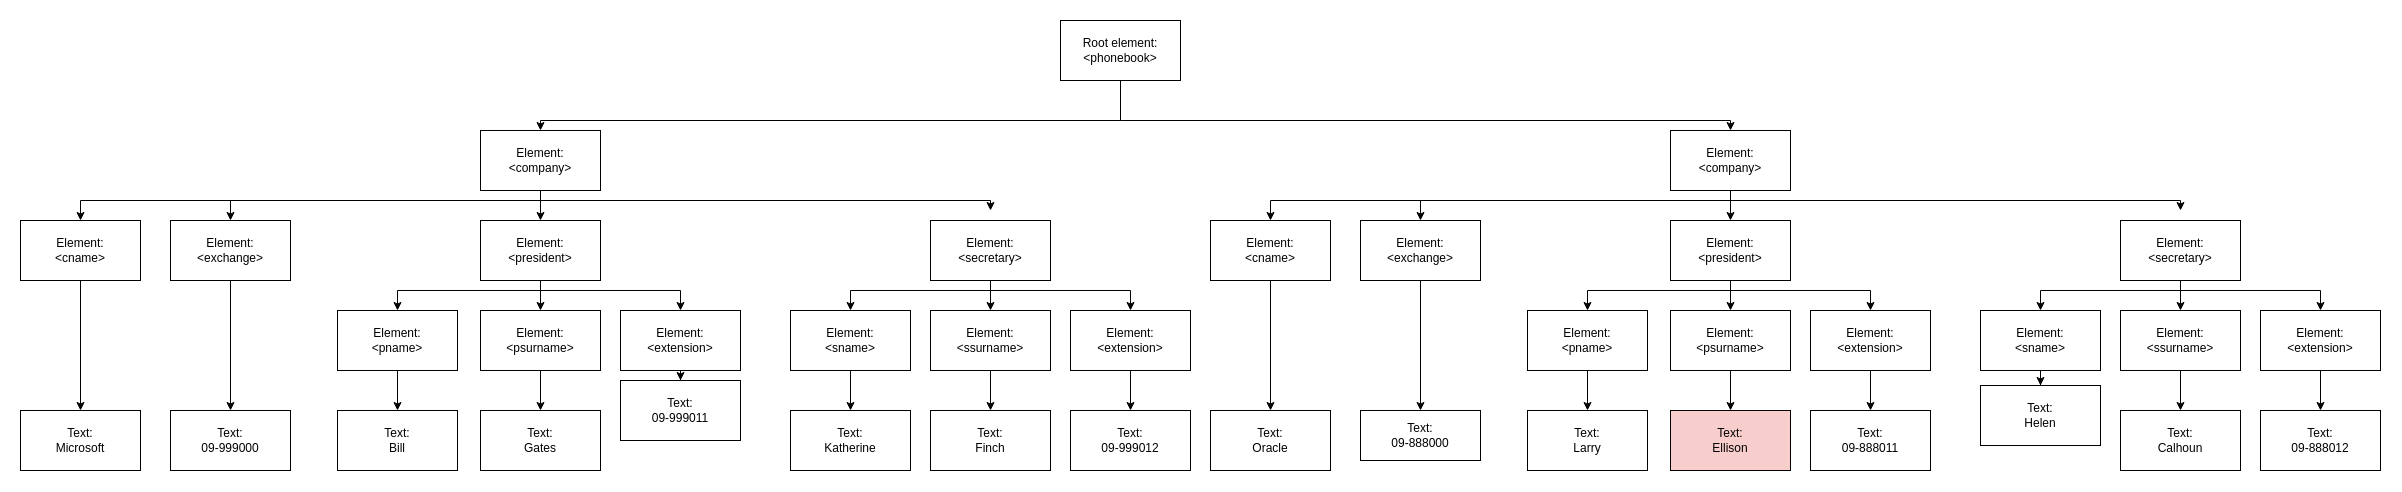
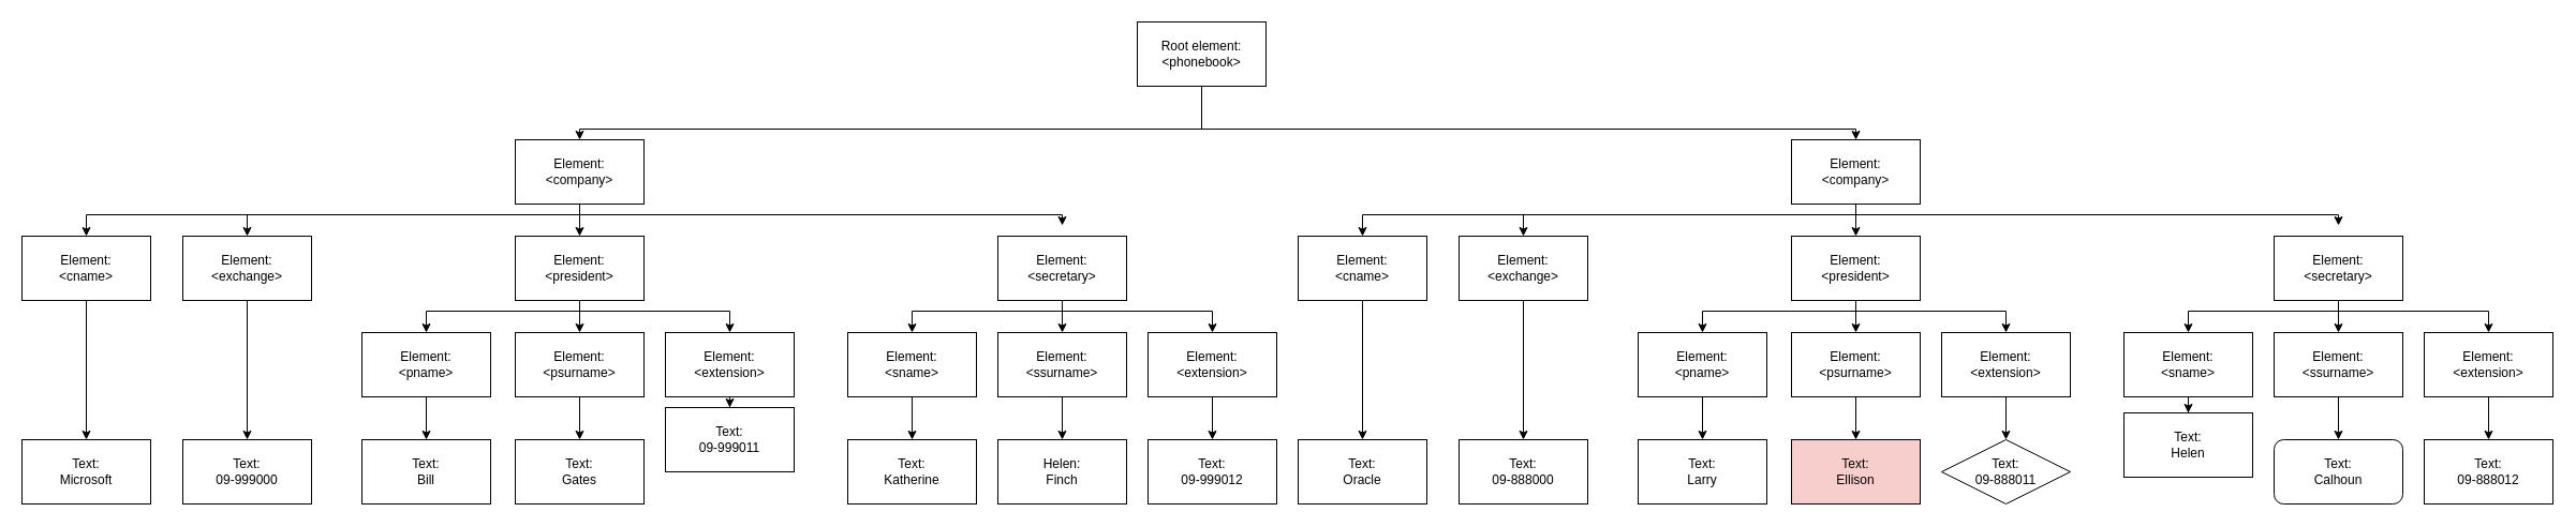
  <mxCell id="0" />
  <mxCell id="1" parent="0" />
  <mxCell id="2" value="" style="edgeStyle=orthogonalEdgeStyle;rounded=0;orthogonalLoop=1;jettySize=auto;html=1;" edge="1" parent="1" source="4" target="9"><mxGeometry relative="1" as="geometry"><Array as="points"><mxPoint x="1120" y="120" /><mxPoint x="540" y="120" /></Array></mxGeometry></mxCell>
  <mxCell id="3" style="edgeStyle=orthogonalEdgeStyle;rounded=0;orthogonalLoop=1;jettySize=auto;html=1;entryX=0.5;entryY=0;entryDx=0;entryDy=0;" edge="1" parent="1" source="4" target="38"><mxGeometry relative="1" as="geometry"><Array as="points"><mxPoint x="1120" y="120" /><mxPoint x="1730" y="120" /></Array></mxGeometry></mxCell>
  <mxCell id="4" value="Root element:&lt;br&gt;&amp;lt;phonebook&amp;gt;" style="rounded=0;whiteSpace=wrap;html=1;" vertex="1" parent="1"><mxGeometry x="1060" y="20" width="120" height="60" as="geometry" /></mxCell>
  <mxCell id="5" style="edgeStyle=orthogonalEdgeStyle;rounded=0;orthogonalLoop=1;jettySize=auto;html=1;" edge="1" parent="1" source="9"><mxGeometry relative="1" as="geometry"><mxPoint x="990" y="210" as="targetPoint" /><Array as="points"><mxPoint x="540" y="200" /><mxPoint x="990" y="200" /></Array></mxGeometry></mxCell>
  <mxCell id="6" value="" style="edgeStyle=orthogonalEdgeStyle;rounded=0;orthogonalLoop=1;jettySize=auto;html=1;" edge="1" parent="1" source="9" target="17"><mxGeometry relative="1" as="geometry" /></mxCell>
  <mxCell id="7" style="edgeStyle=orthogonalEdgeStyle;rounded=0;orthogonalLoop=1;jettySize=auto;html=1;entryX=0.5;entryY=0;entryDx=0;entryDy=0;" edge="1" parent="1" source="9" target="11"><mxGeometry relative="1" as="geometry"><Array as="points"><mxPoint x="540" y="200" /><mxPoint x="230" y="200" /></Array></mxGeometry></mxCell>
  <mxCell id="8" style="edgeStyle=orthogonalEdgeStyle;rounded=0;orthogonalLoop=1;jettySize=auto;html=1;entryX=0.5;entryY=0;entryDx=0;entryDy=0;" edge="1" parent="1" source="9" target="13"><mxGeometry relative="1" as="geometry"><Array as="points"><mxPoint x="540" y="200" /><mxPoint x="80" y="200" /></Array></mxGeometry></mxCell>
  <mxCell id="9" value="Element:&lt;br&gt;&amp;lt;company&amp;gt;" style="rounded=0;whiteSpace=wrap;html=1;" vertex="1" parent="1"><mxGeometry x="480" y="130" width="120" height="60" as="geometry" /></mxCell>
  <mxCell id="10" style="edgeStyle=orthogonalEdgeStyle;rounded=0;orthogonalLoop=1;jettySize=auto;html=1;entryX=0.5;entryY=0;entryDx=0;entryDy=0;" edge="1" parent="1" source="11" target="64"><mxGeometry relative="1" as="geometry" /></mxCell>
  <mxCell id="11" value="Element:&lt;br&gt;&amp;lt;exchange&amp;gt;" style="rounded=0;whiteSpace=wrap;html=1;" vertex="1" parent="1"><mxGeometry x="170" y="220" width="120" height="60" as="geometry" /></mxCell>
  <mxCell id="12" style="edgeStyle=orthogonalEdgeStyle;rounded=0;orthogonalLoop=1;jettySize=auto;html=1;entryX=0.5;entryY=0;entryDx=0;entryDy=0;" edge="1" parent="1" source="13" target="63"><mxGeometry relative="1" as="geometry" /></mxCell>
  <mxCell id="13" value="Element:&lt;br&gt;&amp;lt;cname&amp;gt;" style="rounded=0;whiteSpace=wrap;html=1;" vertex="1" parent="1"><mxGeometry x="20" y="220" width="120" height="60" as="geometry" /></mxCell>
  <mxCell id="14" style="edgeStyle=orthogonalEdgeStyle;rounded=0;orthogonalLoop=1;jettySize=auto;html=1;entryX=0.5;entryY=0;entryDx=0;entryDy=0;" edge="1" parent="1" source="17" target="23"><mxGeometry relative="1" as="geometry"><Array as="points"><mxPoint x="540" y="290" /><mxPoint x="397" y="290" /></Array></mxGeometry></mxCell>
  <mxCell id="15" value="" style="edgeStyle=orthogonalEdgeStyle;rounded=0;orthogonalLoop=1;jettySize=auto;html=1;" edge="1" parent="1" source="17" target="25"><mxGeometry relative="1" as="geometry" /></mxCell>
  <mxCell id="16" style="edgeStyle=orthogonalEdgeStyle;rounded=0;orthogonalLoop=1;jettySize=auto;html=1;entryX=0.5;entryY=0;entryDx=0;entryDy=0;" edge="1" parent="1" source="17" target="33"><mxGeometry relative="1" as="geometry"><Array as="points"><mxPoint x="540" y="290" /><mxPoint x="680" y="290" /></Array></mxGeometry></mxCell>
  <mxCell id="17" value="Element:&lt;br&gt;&amp;lt;president&amp;gt;" style="rounded=0;whiteSpace=wrap;html=1;" vertex="1" parent="1"><mxGeometry x="480" y="220" width="120" height="60" as="geometry" /></mxCell>
  <mxCell id="18" style="edgeStyle=orthogonalEdgeStyle;rounded=0;orthogonalLoop=1;jettySize=auto;html=1;entryX=0.5;entryY=0;entryDx=0;entryDy=0;" edge="1" parent="1" source="21" target="29"><mxGeometry relative="1" as="geometry"><Array as="points"><mxPoint x="990" y="290" /><mxPoint x="850" y="290" /></Array></mxGeometry></mxCell>
  <mxCell id="19" value="" style="edgeStyle=orthogonalEdgeStyle;rounded=0;orthogonalLoop=1;jettySize=auto;html=1;" edge="1" parent="1" source="21" target="31"><mxGeometry relative="1" as="geometry" /></mxCell>
  <mxCell id="20" style="edgeStyle=orthogonalEdgeStyle;rounded=0;orthogonalLoop=1;jettySize=auto;html=1;" edge="1" parent="1" source="21" target="27"><mxGeometry relative="1" as="geometry"><Array as="points"><mxPoint x="990" y="290" /><mxPoint x="1130" y="290" /></Array></mxGeometry></mxCell>
  <mxCell id="21" value="Element:&lt;br&gt;&amp;lt;secretary&amp;gt;" style="rounded=0;whiteSpace=wrap;html=1;" vertex="1" parent="1"><mxGeometry x="930" y="220" width="120" height="60" as="geometry" /></mxCell>
  <mxCell id="22" value="" style="edgeStyle=orthogonalEdgeStyle;rounded=0;orthogonalLoop=1;jettySize=auto;html=1;" edge="1" parent="1" source="23" target="65"><mxGeometry relative="1" as="geometry" /></mxCell>
  <mxCell id="23" value="Element:&lt;br&gt;&amp;lt;pname&amp;gt;" style="rounded=0;whiteSpace=wrap;html=1;" vertex="1" parent="1"><mxGeometry x="337" y="310" width="120" height="60" as="geometry" /></mxCell>
  <mxCell id="24" value="" style="edgeStyle=orthogonalEdgeStyle;rounded=0;orthogonalLoop=1;jettySize=auto;html=1;" edge="1" parent="1" source="25" target="66"><mxGeometry relative="1" as="geometry" /></mxCell>
  <mxCell id="25" value="Element:&lt;br&gt;&amp;lt;psurname&amp;gt;" style="rounded=0;whiteSpace=wrap;html=1;" vertex="1" parent="1"><mxGeometry x="480" y="310" width="120" height="60" as="geometry" /></mxCell>
  <mxCell id="26" value="" style="edgeStyle=orthogonalEdgeStyle;rounded=0;orthogonalLoop=1;jettySize=auto;html=1;" edge="1" parent="1" source="27" target="70"><mxGeometry relative="1" as="geometry" /></mxCell>
  <mxCell id="27" value="Element:&lt;br&gt;&amp;lt;extension&amp;gt;" style="rounded=0;whiteSpace=wrap;html=1;" vertex="1" parent="1"><mxGeometry x="1070" y="310" width="120" height="60" as="geometry" /></mxCell>
  <mxCell id="28" value="" style="edgeStyle=orthogonalEdgeStyle;rounded=0;orthogonalLoop=1;jettySize=auto;html=1;" edge="1" parent="1" source="29" target="68"><mxGeometry relative="1" as="geometry" /></mxCell>
  <mxCell id="29" value="Element:&lt;br&gt;&amp;lt;sname&amp;gt;" style="rounded=0;whiteSpace=wrap;html=1;" vertex="1" parent="1"><mxGeometry x="790" y="310" width="120" height="60" as="geometry" /></mxCell>
  <mxCell id="30" value="" style="edgeStyle=orthogonalEdgeStyle;rounded=0;orthogonalLoop=1;jettySize=auto;html=1;" edge="1" parent="1" source="31" target="69"><mxGeometry relative="1" as="geometry" /></mxCell>
  <mxCell id="31" value="Element:&lt;br&gt;&amp;lt;ssurname&amp;gt;" style="rounded=0;whiteSpace=wrap;html=1;" vertex="1" parent="1"><mxGeometry x="930" y="310" width="120" height="60" as="geometry" /></mxCell>
  <mxCell id="32" value="" style="edgeStyle=orthogonalEdgeStyle;rounded=0;orthogonalLoop=1;jettySize=auto;html=1;" edge="1" parent="1" source="33" target="67"><mxGeometry relative="1" as="geometry" /></mxCell>
  <mxCell id="33" value="Element:&lt;br&gt;&amp;lt;extension&amp;gt;" style="rounded=0;whiteSpace=wrap;html=1;" vertex="1" parent="1"><mxGeometry x="620" y="310" width="120" height="60" as="geometry" /></mxCell>
  <mxCell id="34" style="edgeStyle=orthogonalEdgeStyle;rounded=0;orthogonalLoop=1;jettySize=auto;html=1;" edge="1" parent="1" source="38"><mxGeometry relative="1" as="geometry"><mxPoint x="2180" y="210" as="targetPoint" /><Array as="points"><mxPoint x="1730" y="200" /><mxPoint x="2180" y="200" /></Array></mxGeometry></mxCell>
  <mxCell id="35" value="" style="edgeStyle=orthogonalEdgeStyle;rounded=0;orthogonalLoop=1;jettySize=auto;html=1;" edge="1" parent="1" source="38" target="44"><mxGeometry relative="1" as="geometry" /></mxCell>
  <mxCell id="36" style="edgeStyle=orthogonalEdgeStyle;rounded=0;orthogonalLoop=1;jettySize=auto;html=1;entryX=0.5;entryY=0;entryDx=0;entryDy=0;" edge="1" parent="1" source="38" target="40"><mxGeometry relative="1" as="geometry"><Array as="points"><mxPoint x="1730" y="200" /><mxPoint x="1420" y="200" /></Array></mxGeometry></mxCell>
  <mxCell id="37" style="edgeStyle=orthogonalEdgeStyle;rounded=0;orthogonalLoop=1;jettySize=auto;html=1;entryX=0.5;entryY=0;entryDx=0;entryDy=0;" edge="1" parent="1" source="38"><mxGeometry relative="1" as="geometry"><mxPoint x="1270" y="220" as="targetPoint" /><Array as="points"><mxPoint x="1730" y="200" /><mxPoint x="1270" y="200" /></Array></mxGeometry></mxCell>
  <mxCell id="38" value="Element:&lt;br&gt;&amp;lt;company&amp;gt;" style="rounded=0;whiteSpace=wrap;html=1;" vertex="1" parent="1"><mxGeometry x="1670" y="130" width="120" height="60" as="geometry" /></mxCell>
  <mxCell id="39" style="edgeStyle=orthogonalEdgeStyle;rounded=0;orthogonalLoop=1;jettySize=auto;html=1;entryX=0.5;entryY=0;entryDx=0;entryDy=0;" edge="1" parent="1" source="40" target="72"><mxGeometry relative="1" as="geometry" /></mxCell>
  <mxCell id="40" value="Element:&lt;br&gt;&amp;lt;exchange&amp;gt;" style="rounded=0;whiteSpace=wrap;html=1;" vertex="1" parent="1"><mxGeometry x="1360" y="220" width="120" height="60" as="geometry" /></mxCell>
  <mxCell id="41" style="edgeStyle=orthogonalEdgeStyle;rounded=0;orthogonalLoop=1;jettySize=auto;html=1;entryX=0.5;entryY=0;entryDx=0;entryDy=0;" edge="1" parent="1" source="44" target="50"><mxGeometry relative="1" as="geometry"><Array as="points"><mxPoint x="1730" y="290" /><mxPoint x="1587" y="290" /></Array></mxGeometry></mxCell>
  <mxCell id="42" value="" style="edgeStyle=orthogonalEdgeStyle;rounded=0;orthogonalLoop=1;jettySize=auto;html=1;" edge="1" parent="1" source="44" target="52"><mxGeometry relative="1" as="geometry" /></mxCell>
  <mxCell id="43" style="edgeStyle=orthogonalEdgeStyle;rounded=0;orthogonalLoop=1;jettySize=auto;html=1;entryX=0.5;entryY=0;entryDx=0;entryDy=0;" edge="1" parent="1" source="44" target="60"><mxGeometry relative="1" as="geometry"><Array as="points"><mxPoint x="1730" y="290" /><mxPoint x="1870" y="290" /></Array></mxGeometry></mxCell>
  <mxCell id="44" value="Element:&lt;br&gt;&amp;lt;president&amp;gt;" style="rounded=0;whiteSpace=wrap;html=1;" vertex="1" parent="1"><mxGeometry x="1670" y="220" width="120" height="60" as="geometry" /></mxCell>
  <mxCell id="45" style="edgeStyle=orthogonalEdgeStyle;rounded=0;orthogonalLoop=1;jettySize=auto;html=1;entryX=0.5;entryY=0;entryDx=0;entryDy=0;" edge="1" parent="1" source="48" target="54"><mxGeometry relative="1" as="geometry"><Array as="points"><mxPoint x="2180" y="290" /><mxPoint x="2320" y="290" /></Array></mxGeometry></mxCell>
  <mxCell id="46" style="edgeStyle=orthogonalEdgeStyle;rounded=0;orthogonalLoop=1;jettySize=auto;html=1;entryX=0.5;entryY=0;entryDx=0;entryDy=0;" edge="1" parent="1" source="48" target="56"><mxGeometry relative="1" as="geometry"><Array as="points"><mxPoint x="2180" y="290" /><mxPoint x="2040" y="290" /></Array></mxGeometry></mxCell>
  <mxCell id="47" style="edgeStyle=orthogonalEdgeStyle;rounded=0;orthogonalLoop=1;jettySize=auto;html=1;entryX=0.5;entryY=0;entryDx=0;entryDy=0;" edge="1" parent="1" source="48" target="58"><mxGeometry relative="1" as="geometry" /></mxCell>
  <mxCell id="48" value="Element:&lt;br&gt;&amp;lt;secretary&amp;gt;" style="rounded=0;whiteSpace=wrap;html=1;" vertex="1" parent="1"><mxGeometry x="2120" y="220" width="120" height="60" as="geometry" /></mxCell>
  <mxCell id="49" value="" style="edgeStyle=orthogonalEdgeStyle;rounded=0;orthogonalLoop=1;jettySize=auto;html=1;" edge="1" parent="1" source="50" target="73"><mxGeometry relative="1" as="geometry" /></mxCell>
  <mxCell id="50" value="Element:&lt;br&gt;&amp;lt;pname&amp;gt;" style="rounded=0;whiteSpace=wrap;html=1;" vertex="1" parent="1"><mxGeometry x="1527" y="310" width="120" height="60" as="geometry" /></mxCell>
  <mxCell id="51" value="" style="edgeStyle=orthogonalEdgeStyle;rounded=0;orthogonalLoop=1;jettySize=auto;html=1;" edge="1" parent="1" source="52" target="74"><mxGeometry relative="1" as="geometry" /></mxCell>
  <mxCell id="52" value="Element:&lt;br&gt;&amp;lt;psurname&amp;gt;" style="rounded=0;whiteSpace=wrap;html=1;" vertex="1" parent="1"><mxGeometry x="1670" y="310" width="120" height="60" as="geometry" /></mxCell>
  <mxCell id="53" value="" style="edgeStyle=orthogonalEdgeStyle;rounded=0;orthogonalLoop=1;jettySize=auto;html=1;" edge="1" parent="1" source="54" target="78"><mxGeometry relative="1" as="geometry" /></mxCell>
  <mxCell id="54" value="Element:&lt;br&gt;&amp;lt;extension&amp;gt;" style="rounded=0;whiteSpace=wrap;html=1;" vertex="1" parent="1"><mxGeometry x="2260" y="310" width="120" height="60" as="geometry" /></mxCell>
  <mxCell id="55" value="" style="edgeStyle=orthogonalEdgeStyle;rounded=0;orthogonalLoop=1;jettySize=auto;html=1;" edge="1" parent="1" source="56" target="76"><mxGeometry relative="1" as="geometry" /></mxCell>
  <mxCell id="56" value="Element:&lt;br&gt;&amp;lt;sname&amp;gt;" style="rounded=0;whiteSpace=wrap;html=1;" vertex="1" parent="1"><mxGeometry x="1980" y="310" width="120" height="60" as="geometry" /></mxCell>
  <mxCell id="57" value="" style="edgeStyle=orthogonalEdgeStyle;rounded=0;orthogonalLoop=1;jettySize=auto;html=1;" edge="1" parent="1" source="58" target="77"><mxGeometry relative="1" as="geometry" /></mxCell>
  <mxCell id="58" value="Element:&lt;br&gt;&amp;lt;ssurname&amp;gt;" style="rounded=0;whiteSpace=wrap;html=1;" vertex="1" parent="1"><mxGeometry x="2120" y="310" width="120" height="60" as="geometry" /></mxCell>
  <mxCell id="59" value="" style="edgeStyle=orthogonalEdgeStyle;rounded=0;orthogonalLoop=1;jettySize=auto;html=1;" edge="1" parent="1" source="60" target="75"><mxGeometry relative="1" as="geometry" /></mxCell>
  <mxCell id="60" value="Element:&lt;br&gt;&amp;lt;extension&amp;gt;" style="rounded=0;whiteSpace=wrap;html=1;" vertex="1" parent="1"><mxGeometry x="1810" y="310" width="120" height="60" as="geometry" /></mxCell>
  <mxCell id="61" style="edgeStyle=orthogonalEdgeStyle;rounded=0;orthogonalLoop=1;jettySize=auto;html=1;" edge="1" parent="1" source="62" target="71"><mxGeometry relative="1" as="geometry" /></mxCell>
  <mxCell id="62" value="Element:&lt;br&gt;&amp;lt;cname&amp;gt;" style="rounded=0;whiteSpace=wrap;html=1;" vertex="1" parent="1"><mxGeometry x="1210" y="220" width="120" height="60" as="geometry" /></mxCell>
  <mxCell id="63" value="Text:&lt;br&gt;Microsoft" style="rounded=0;whiteSpace=wrap;html=1;" vertex="1" parent="1"><mxGeometry x="20" y="410" width="120" height="60" as="geometry" /></mxCell>
  <mxCell id="64" value="Text:&lt;br&gt;09-999000" style="rounded=0;whiteSpace=wrap;html=1;" vertex="1" parent="1"><mxGeometry x="170" y="410" width="120" height="60" as="geometry" /></mxCell>
  <mxCell id="65" value="Text:&lt;br&gt;Bill" style="rounded=0;whiteSpace=wrap;html=1;" vertex="1" parent="1"><mxGeometry x="337" y="410" width="120" height="60" as="geometry" /></mxCell>
  <mxCell id="66" value="Text:&lt;br&gt;Gates" style="rounded=0;whiteSpace=wrap;html=1;" vertex="1" parent="1"><mxGeometry x="480" y="410" width="120" height="60" as="geometry" /></mxCell>
  <mxCell id="67" value="Text:&lt;br&gt;09-999011" style="rounded=0;whiteSpace=wrap;html=1;" vertex="1" parent="1"><mxGeometry x="620" y="380" width="120" height="60" as="geometry" /></mxCell>
  <mxCell id="68" value="Text:&lt;br&gt;Katherine" style="rounded=0;whiteSpace=wrap;html=1;" vertex="1" parent="1"><mxGeometry x="790" y="410" width="120" height="60" as="geometry" /></mxCell>
- <mxCell id="69" value="Text:&lt;br&gt;Finch" style="rounded=0;whiteSpace=wrap;html=1;" vertex="1" parent="1"><mxGeometry x="930" y="410" width="120" height="60" as="geometry" /></mxCell>
+ <mxCell id="69" value="Helen:&lt;br&gt;Finch" style="rounded=0;whiteSpace=wrap;html=1;" vertex="1" parent="1"><mxGeometry x="930" y="410" width="120" height="60" as="geometry" /></mxCell>
  <mxCell id="70" value="Text:&lt;br&gt;09-999012" style="rounded=0;whiteSpace=wrap;html=1;" vertex="1" parent="1"><mxGeometry x="1070" y="410" width="120" height="60" as="geometry" /></mxCell>
  <mxCell id="71" value="Text:&lt;br&gt;Oracle" style="rounded=0;whiteSpace=wrap;html=1;" vertex="1" parent="1"><mxGeometry x="1210" y="410" width="120" height="60" as="geometry" /></mxCell>
- <mxCell id="72" value="Text:&lt;br&gt;09-888000" style="rounded=0;whiteSpace=wrap;html=1;" vertex="1" parent="1"><mxGeometry x="1360" y="410" width="120" height="50" as="geometry" /></mxCell>
+ <mxCell id="72" value="Text:&lt;br&gt;09-888000" style="rounded=0;whiteSpace=wrap;html=1;" vertex="1" parent="1"><mxGeometry x="1360" y="410" width="120" height="60" as="geometry" /></mxCell>
  <mxCell id="73" value="Text:&lt;br&gt;Larry" style="rounded=0;whiteSpace=wrap;html=1;" vertex="1" parent="1"><mxGeometry x="1527" y="410" width="120" height="60" as="geometry" /></mxCell>
  <mxCell id="74" value="Text:&lt;br&gt;Ellison" style="rounded=0;whiteSpace=wrap;html=1;fillColor=#f8cecc;" vertex="1" parent="1"><mxGeometry x="1670" y="410" width="120" height="60" as="geometry" /></mxCell>
- <mxCell id="75" value="Text:&lt;br&gt;09-888011" style="rounded=0;whiteSpace=wrap;html=1;" vertex="1" parent="1"><mxGeometry x="1810" y="410" width="120" height="60" as="geometry" /></mxCell>
+ <mxCell id="75" value="Text:&lt;br&gt;09-888011" style="rhombus;whiteSpace=wrap;html=1;" vertex="1" parent="1"><mxGeometry x="1810" y="410" width="120" height="60" as="geometry" /></mxCell>
  <mxCell id="76" value="Text:&lt;br&gt;Helen" style="rounded=0;whiteSpace=wrap;html=1;" vertex="1" parent="1"><mxGeometry x="1980" y="385" width="120" height="60" as="geometry" /></mxCell>
- <mxCell id="77" value="Text:&lt;br&gt;Calhoun" style="rounded=0;whiteSpace=wrap;html=1;" vertex="1" parent="1"><mxGeometry x="2120" y="410" width="120" height="60" as="geometry" /></mxCell>
+ <mxCell id="77" value="Text:&lt;br&gt;Calhoun" style="whiteSpace=wrap;html=1;rounded=1;" vertex="1" parent="1"><mxGeometry x="2120" y="410" width="120" height="60" as="geometry" /></mxCell>
  <mxCell id="78" value="Text:&lt;br&gt;09-888012" style="rounded=0;whiteSpace=wrap;html=1;" vertex="1" parent="1"><mxGeometry x="2260" y="410" width="120" height="60" as="geometry" /></mxCell>
